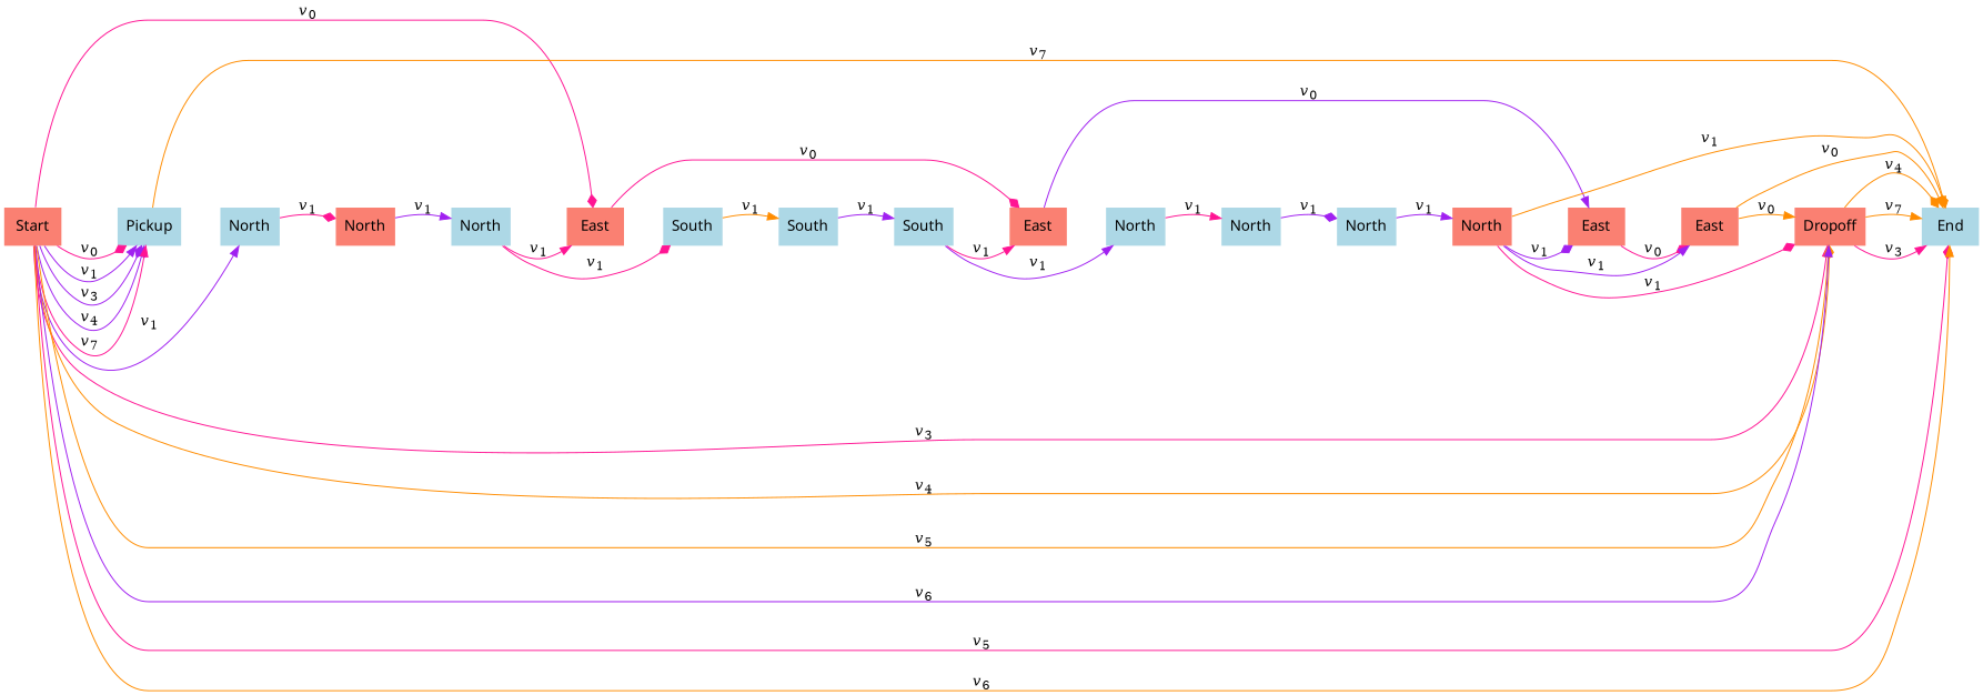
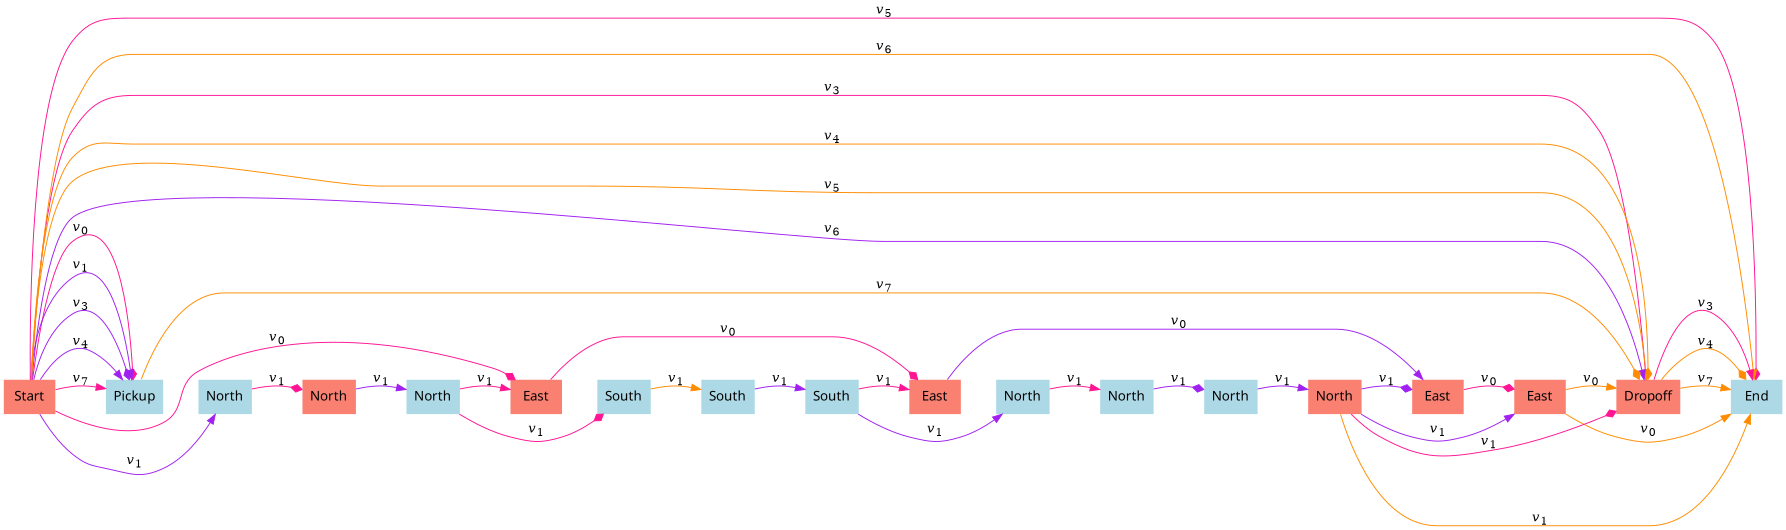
  digraph {
    rankdir=LR
    node [color=darkorange fillcolor=lightblue fontname=sans shape=plaintext style=filled]
    edge [arrowhead=normal]
    n1 [color=gray40 fillcolor=salmon label=Start]
    n2 [label=Pickup]
    n3 [label=North]
    n4 [fillcolor=salmon label=East]
    n5 [fillcolor=salmon label=Dropoff]
    n6 [color=gray40 label=End]
    n7 [fillcolor=salmon label=North]
    n8 [label=South]
    n9 [fillcolor=salmon label=East]
    n10 [color=gray40 label=North]
    n11 [label=South]
    n12 [color=gray40 label=North]
    n13 [fillcolor=salmon label=East]
    n14 [label=South]
    n15 [label=North]
    n16 [fillcolor=salmon label=East]
    n17 [color=gray40 label=North]
    n18 [fillcolor=salmon label=North]
    n1 -> n2 [arrowhead=diamond color=deeppink label=<<i>v</i><sub>0</sub>>]
    n1 -> n2 [color=purple label=<<i>v</i><sub>1</sub>>]
    n1 -> n2 [arrowhead=diamond color=purple label=<<i>v</i><sub>3</sub>>]
    n1 -> n2 [color=purple label=<<i>v</i><sub>4</sub>>]
    n1 -> n2 [color=deeppink label=<<i>v</i><sub>7</sub>>]
    n1 -> n2 [style=invis weight=100]
    n1 -> n3 [color=purple label=<<i>v</i><sub>1</sub>>]
    n1 -> n4 [arrowhead=diamond color=deeppink label=<<i>v</i><sub>0</sub>>]
    n1 -> n5 [color=deeppink label=<<i>v</i><sub>3</sub>>]
    n1 -> n5 [arrowhead=diamond color=darkorange label=<<i>v</i><sub>4</sub>>]
    n1 -> n5 [color=darkorange label=<<i>v</i><sub>5</sub>>]
    n1 -> n5 [color=purple label=<<i>v</i><sub>6</sub>>]
    n1 -> n6 [arrowhead=diamond color=deeppink label=<<i>v</i><sub>5</sub>>]
    n1 -> n6 [color=darkorange label=<<i>v</i><sub>6</sub>>]
    n2 -> n3 [style=invis weight=100]
-   n2 -> n6 [arrowhead=diamond color=darkorange label=<<i>v</i><sub>7</sub>>]
+   n2 -> n5 [arrowhead=diamond color=darkorange label=<<i>v</i><sub>7</sub>>]
    n3 -> n7 [arrowhead=diamond color=deeppink label=<<i>v</i><sub>1</sub>>]
    n3 -> n7 [style=invis weight=100]
    n4 -> n8 [style=invis weight=100]
    n4 -> n9 [arrowhead=diamond color=deeppink label=<<i>v</i><sub>0</sub>>]
    n5 -> n6 [color=deeppink label=<<i>v</i><sub>3</sub>>]
    n5 -> n6 [arrowhead=diamond color=darkorange label=<<i>v</i><sub>4</sub>>]
    n5 -> n6 [color=darkorange label=<<i>v</i><sub>7</sub>>]
    n5 -> n6 [style=invis weight=100]
    n7 -> n10 [color=purple label=<<i>v</i><sub>1</sub>>]
    n7 -> n10 [style=invis weight=100]
    n8 -> n11 [color=darkorange label=<<i>v</i><sub>1</sub>>]
    n8 -> n11 [style=invis weight=100]
    n9 -> n12 [style=invis weight=100]
    n9 -> n13 [color=purple label=<<i>v</i><sub>0</sub>>]
    n10 -> n4 [color=deeppink label=<<i>v</i><sub>1</sub>>]
    n10 -> n4 [style=invis weight=100]
    n10 -> n8 [arrowhead=diamond color=deeppink label=<<i>v</i><sub>1</sub>>]
    n11 -> n14 [color=purple label=<<i>v</i><sub>1</sub>>]
    n11 -> n14 [style=invis weight=100]
    n12 -> n15 [color=deeppink label=<<i>v</i><sub>1</sub>>]
    n12 -> n15 [style=invis weight=100]
    n13 -> n16 [arrowhead=diamond color=deeppink label=<<i>v</i><sub>0</sub>>]
    n13 -> n16 [style=invis weight=100]
    n14 -> n9 [color=deeppink label=<<i>v</i><sub>1</sub>>]
    n14 -> n9 [style=invis weight=100]
    n14 -> n12 [color=purple label=<<i>v</i><sub>1</sub>>]
    n15 -> n17 [arrowhead=diamond color=purple label=<<i>v</i><sub>1</sub>>]
    n15 -> n17 [style=invis weight=100]
    n16 -> n5 [color=darkorange label=<<i>v</i><sub>0</sub>>]
    n16 -> n5 [style=invis weight=100]
    n16 -> n6 [color=darkorange label=<<i>v</i><sub>0</sub>>]
    n17 -> n18 [color=purple label=<<i>v</i><sub>1</sub>>]
    n17 -> n18 [style=invis weight=100]
    n18 -> n5 [arrowhead=diamond color=deeppink label=<<i>v</i><sub>1</sub>>]
    n18 -> n6 [color=darkorange label=<<i>v</i><sub>1</sub>>]
    n18 -> n13 [arrowhead=diamond color=purple label=<<i>v</i><sub>1</sub>>]
    n18 -> n13 [style=invis weight=100]
    n18 -> n16 [color=purple label=<<i>v</i><sub>1</sub>>]
  }
